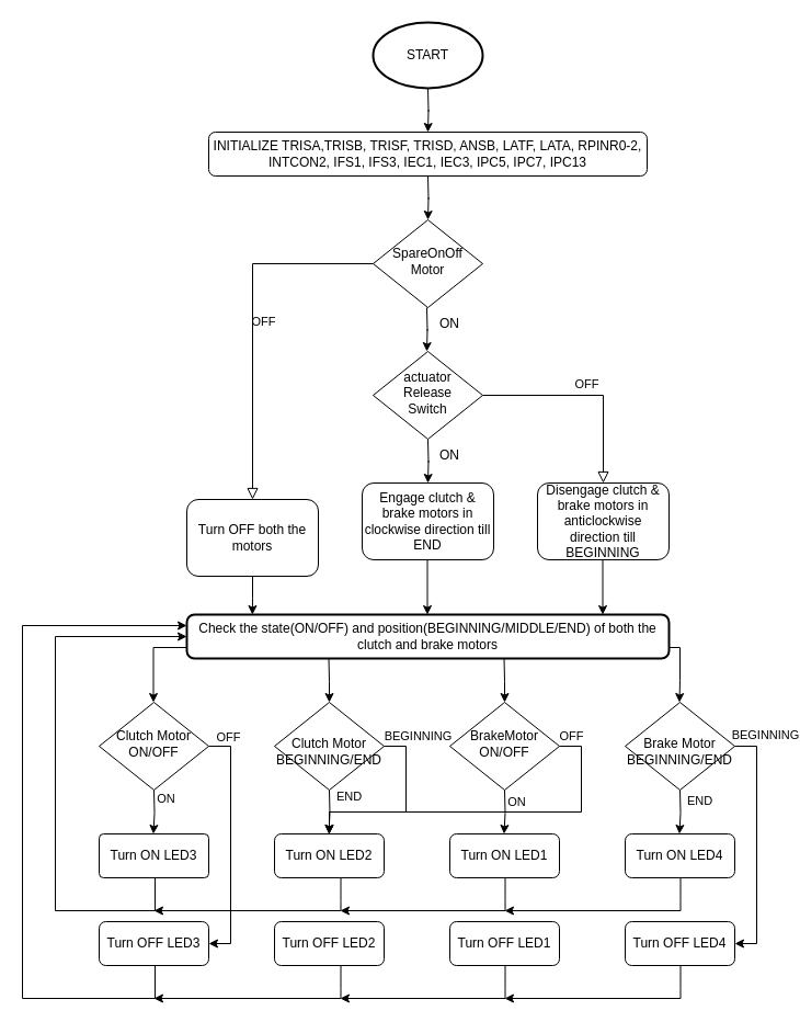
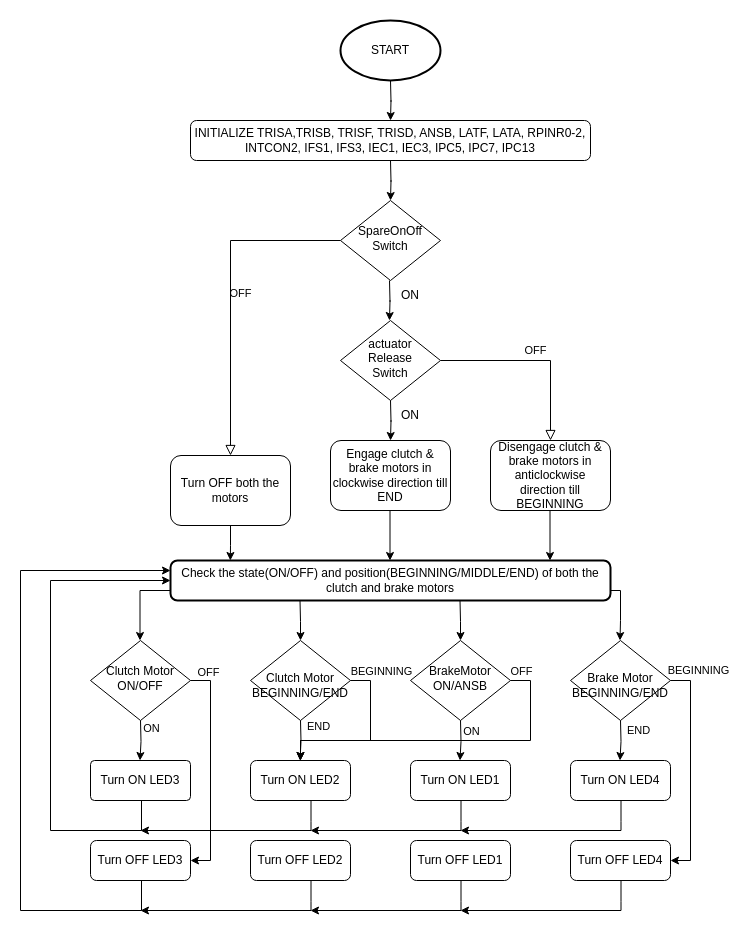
  <mxCell id="0" />
  <mxCell id="1" parent="0" />
  <mxCell id="2" value="INITIALIZE TRISA,TRISB, TRISF, TRISD, ANSB, LATF, LATA, RPINR0-2, INTCON2, IFS1, IFS3, IEC1, IEC3, IPC5, IPC7, IPC13" style="rounded=1;whiteSpace=wrap;html=1;fontSize=12;glass=0;strokeWidth=1;shadow=0;" parent="1" vertex="1"><mxGeometry x="190" y="120" width="400" height="40" as="geometry" /></mxCell>
  <mxCell id="3" value="OFF" style="edgeStyle=orthogonalEdgeStyle;rounded=0;html=1;jettySize=auto;orthogonalLoop=1;fontSize=11;endArrow=block;endFill=0;endSize=8;strokeWidth=1;shadow=0;labelBackgroundColor=none;" parent="1" source="4" target="6" edge="1"><mxGeometry y="10" relative="1" as="geometry"><mxPoint as="offset" /></mxGeometry></mxCell>
- <mxCell id="4" value="&lt;div&gt;SpareOnOff&lt;/div&gt;&lt;div&gt;Motor&lt;br&gt;&lt;/div&gt;" style="rhombus;whiteSpace=wrap;html=1;shadow=0;fontFamily=Helvetica;fontSize=12;align=center;strokeWidth=1;spacing=6;spacingTop=-4;" parent="1" vertex="1"><mxGeometry x="340" y="200" width="100" height="80" as="geometry" /></mxCell>
+ <mxCell id="4" value="&lt;div&gt;SpareOnOff&lt;/div&gt;&lt;div&gt;Switch&lt;br&gt;&lt;/div&gt;" style="rhombus;whiteSpace=wrap;html=1;shadow=0;fontFamily=Helvetica;fontSize=12;align=center;strokeWidth=1;spacing=6;spacingTop=-4;" parent="1" vertex="1"><mxGeometry x="340" y="200" width="100" height="80" as="geometry" /></mxCell>
  <mxCell id="5" value="" style="edgeStyle=orthogonalEdgeStyle;rounded=0;orthogonalLoop=1;jettySize=auto;html=1;entryX=0.136;entryY=0;entryDx=0;entryDy=0;entryPerimeter=0;" parent="1" source="6" target="11" edge="1"><mxGeometry relative="1" as="geometry" /></mxCell>
  <mxCell id="6" value="Turn OFF both the motors" style="rounded=1;whiteSpace=wrap;html=1;fontSize=12;glass=0;strokeWidth=1;shadow=0;" parent="1" vertex="1"><mxGeometry x="170" y="455" width="120" height="70" as="geometry" /></mxCell>
  <mxCell id="7" value="OFF" style="edgeStyle=orthogonalEdgeStyle;rounded=0;html=1;jettySize=auto;orthogonalLoop=1;fontSize=11;endArrow=block;endFill=0;endSize=8;strokeWidth=1;shadow=0;labelBackgroundColor=none;" parent="1" source="8" target="10" edge="1"><mxGeometry y="10" relative="1" as="geometry"><mxPoint as="offset" /></mxGeometry></mxCell>
  <mxCell id="8" value="&lt;div&gt;actuator&lt;/div&gt;&lt;div&gt;Release&lt;/div&gt;&lt;div&gt;Switch&lt;/div&gt;" style="rhombus;whiteSpace=wrap;html=1;shadow=0;fontFamily=Helvetica;fontSize=12;align=center;strokeWidth=1;spacing=6;spacingTop=-4;" parent="1" vertex="1"><mxGeometry x="340" y="320" width="100" height="80" as="geometry" /></mxCell>
  <mxCell id="9" value="Engage clutch &amp;amp; brake motors in clockwise direction till END" style="rounded=1;whiteSpace=wrap;html=1;fontSize=12;glass=0;strokeWidth=1;shadow=0;" parent="1" vertex="1"><mxGeometry x="330" y="440" width="120" height="70" as="geometry" /></mxCell>
  <mxCell id="10" value="Disengage clutch &amp;amp; brake motors in anticlockwise direction till BEGINNING" style="rounded=1;whiteSpace=wrap;html=1;fontSize=12;glass=0;strokeWidth=1;shadow=0;" parent="1" vertex="1"><mxGeometry x="490" y="440" width="120" height="70" as="geometry" /></mxCell>
  <mxCell id="11" value="Check the state(ON/OFF) and position(BEGINNING/MIDDLE/END) of both the clutch and brake motors" style="rounded=1;whiteSpace=wrap;html=1;absoluteArcSize=1;arcSize=14;strokeWidth=2;" parent="1" vertex="1"><mxGeometry x="170" y="560" width="440" height="40" as="geometry" /></mxCell>
  <mxCell id="12" value="Clutch Motor ON/OFF" style="rhombus;whiteSpace=wrap;html=1;shadow=0;fontFamily=Helvetica;fontSize=12;align=center;strokeWidth=1;spacing=6;spacingTop=-4;" parent="1" vertex="1"><mxGeometry x="90" y="640" width="100" height="80" as="geometry" /></mxCell>
  <mxCell id="13" value="&lt;div&gt;&lt;br&gt;&lt;/div&gt;&lt;div&gt;Clutch Motor&lt;/div&gt;&lt;div&gt;BEGINNING/END&lt;br&gt;&lt;/div&gt;" style="rhombus;whiteSpace=wrap;html=1;shadow=0;fontFamily=Helvetica;fontSize=12;align=center;strokeWidth=1;spacing=6;spacingTop=-4;" parent="1" vertex="1"><mxGeometry x="250" y="640" width="100" height="80" as="geometry" /></mxCell>
- <mxCell id="14" value="&lt;div&gt;BrakeMotor&lt;/div&gt;ON/OFF" style="rhombus;whiteSpace=wrap;html=1;shadow=0;fontFamily=Helvetica;fontSize=12;align=center;strokeWidth=1;spacing=6;spacingTop=-4;" parent="1" vertex="1"><mxGeometry x="410" y="640" width="100" height="80" as="geometry" /></mxCell>
+ <mxCell id="14" value="&lt;div&gt;BrakeMotor&lt;/div&gt;ON/ANSB" style="rhombus;whiteSpace=wrap;html=1;shadow=0;fontFamily=Helvetica;fontSize=12;align=center;strokeWidth=1;spacing=6;spacingTop=-4;" parent="1" vertex="1"><mxGeometry x="410" y="640" width="100" height="80" as="geometry" /></mxCell>
  <mxCell id="15" value="&lt;div&gt;&lt;br&gt;&lt;/div&gt;&lt;div&gt;Brake Motor&lt;/div&gt;BEGINNING/END" style="rhombus;whiteSpace=wrap;html=1;shadow=0;fontFamily=Helvetica;fontSize=12;align=center;strokeWidth=1;spacing=6;spacingTop=-4;" parent="1" vertex="1"><mxGeometry x="570" y="640" width="100" height="80" as="geometry" /></mxCell>
  <mxCell id="16" value="START" style="strokeWidth=2;html=1;shape=mxgraph.flowchart.start_1;whiteSpace=wrap;" parent="1" vertex="1"><mxGeometry x="340" y="20" width="100" height="60" as="geometry" /></mxCell>
  <mxCell id="17" value="Turn ON LED3" style="rounded=1;whiteSpace=wrap;html=1;fontSize=12;glass=0;strokeWidth=1;shadow=0;arcSize=10;" parent="1" vertex="1"><mxGeometry x="90" y="760" width="100" height="40" as="geometry" /></mxCell>
  <mxCell id="18" value="Turn ON LED2" style="rounded=1;whiteSpace=wrap;html=1;fontSize=12;glass=0;strokeWidth=1;shadow=0;" parent="1" vertex="1"><mxGeometry x="250" y="760" width="100" height="40" as="geometry" /></mxCell>
  <mxCell id="19" value="Turn ON LED1" style="rounded=1;whiteSpace=wrap;html=1;fontSize=12;glass=0;strokeWidth=1;shadow=0;" parent="1" vertex="1"><mxGeometry x="410" y="760" width="100" height="40" as="geometry" /></mxCell>
  <mxCell id="20" value="Turn ON LED4" style="rounded=1;whiteSpace=wrap;html=1;fontSize=12;glass=0;strokeWidth=1;shadow=0;" parent="1" vertex="1"><mxGeometry x="570" y="760" width="100" height="40" as="geometry" /></mxCell>
  <mxCell id="21" value="Turn OFF LED3" style="rounded=1;whiteSpace=wrap;html=1;fontSize=12;glass=0;strokeWidth=1;shadow=0;" parent="1" vertex="1"><mxGeometry x="90" y="840" width="100" height="40" as="geometry" /></mxCell>
  <mxCell id="22" value="Turn OFF LED2" style="rounded=1;whiteSpace=wrap;html=1;fontSize=12;glass=0;strokeWidth=1;shadow=0;" parent="1" vertex="1"><mxGeometry x="250" y="840" width="100" height="40" as="geometry" /></mxCell>
  <mxCell id="23" value="Turn OFF LED1" style="rounded=1;whiteSpace=wrap;html=1;fontSize=12;glass=0;strokeWidth=1;shadow=0;" parent="1" vertex="1"><mxGeometry x="410" y="840" width="100" height="40" as="geometry" /></mxCell>
  <mxCell id="24" value="Turn OFF LED4" style="rounded=1;whiteSpace=wrap;html=1;fontSize=12;glass=0;strokeWidth=1;shadow=0;" parent="1" vertex="1"><mxGeometry x="570" y="840" width="100" height="40" as="geometry" /></mxCell>
  <mxCell id="25" value="" style="edgeStyle=orthogonalEdgeStyle;rounded=0;orthogonalLoop=1;jettySize=auto;html=1;entryX=0.136;entryY=0;entryDx=0;entryDy=0;entryPerimeter=0;" parent="1" edge="1"><mxGeometry relative="1" as="geometry"><mxPoint x="389.5" y="510" as="sourcePoint" /><mxPoint x="389.5" y="560" as="targetPoint" /></mxGeometry></mxCell>
  <mxCell id="26" value="" style="edgeStyle=orthogonalEdgeStyle;rounded=0;orthogonalLoop=1;jettySize=auto;html=1;entryX=0.136;entryY=0;entryDx=0;entryDy=0;entryPerimeter=0;" parent="1" edge="1"><mxGeometry relative="1" as="geometry"><mxPoint x="549.5" y="510" as="sourcePoint" /><mxPoint x="549.5" y="560" as="targetPoint" /></mxGeometry></mxCell>
  <mxCell id="27" value="" style="edgeStyle=orthogonalEdgeStyle;rounded=0;orthogonalLoop=1;jettySize=auto;html=1;entryX=0.136;entryY=0;entryDx=0;entryDy=0;entryPerimeter=0;" parent="1" source="11" edge="1"><mxGeometry relative="1" as="geometry"><mxPoint x="139.5" y="590" as="sourcePoint" /><mxPoint x="139.5" y="640" as="targetPoint" /><Array as="points"><mxPoint x="140" y="590" /></Array></mxGeometry></mxCell>
  <mxCell id="28" value="" style="edgeStyle=orthogonalEdgeStyle;rounded=0;orthogonalLoop=1;jettySize=auto;html=1;entryX=0.136;entryY=0;entryDx=0;entryDy=0;entryPerimeter=0;exitX=1;exitY=0.75;exitDx=0;exitDy=0;" parent="1" source="11" edge="1"><mxGeometry relative="1" as="geometry"><mxPoint x="619.5" y="590" as="sourcePoint" /><mxPoint x="619.5" y="640" as="targetPoint" /><Array as="points"><mxPoint x="620" y="590" /><mxPoint x="620" y="620" /></Array></mxGeometry></mxCell>
  <mxCell id="29" value="" style="edgeStyle=orthogonalEdgeStyle;rounded=0;orthogonalLoop=1;jettySize=auto;html=1;" parent="1" edge="1"><mxGeometry relative="1" as="geometry"><mxPoint x="299.5" y="600" as="sourcePoint" /><mxPoint x="300" y="640" as="targetPoint" /></mxGeometry></mxCell>
  <mxCell id="30" value="" style="edgeStyle=orthogonalEdgeStyle;rounded=0;orthogonalLoop=1;jettySize=auto;html=1;" parent="1" edge="1"><mxGeometry relative="1" as="geometry"><mxPoint x="459.5" y="600" as="sourcePoint" /><mxPoint x="460" y="640" as="targetPoint" /></mxGeometry></mxCell>
  <mxCell id="31" value="" style="edgeStyle=orthogonalEdgeStyle;rounded=0;orthogonalLoop=1;jettySize=auto;html=1;entryX=0.136;entryY=0;entryDx=0;entryDy=0;entryPerimeter=0;" parent="1" edge="1"><mxGeometry relative="1" as="geometry"><mxPoint x="140" y="720" as="sourcePoint" /><mxPoint x="139.5" y="760" as="targetPoint" /></mxGeometry></mxCell>
  <mxCell id="32" value="ON" style="edgeLabel;html=1;align=center;verticalAlign=middle;resizable=0;points=[];" parent="31" vertex="1" connectable="0"><mxGeometry x="-0.657" y="-2" relative="1" as="geometry"><mxPoint x="12" as="offset" /></mxGeometry></mxCell>
  <mxCell id="33" value="" style="edgeStyle=orthogonalEdgeStyle;rounded=0;orthogonalLoop=1;jettySize=auto;html=1;entryX=0.136;entryY=0;entryDx=0;entryDy=0;entryPerimeter=0;" parent="1" edge="1"><mxGeometry relative="1" as="geometry"><mxPoint x="300" y="720" as="sourcePoint" /><mxPoint x="299.5" y="760" as="targetPoint" /></mxGeometry></mxCell>
  <mxCell id="34" value="" style="edgeStyle=orthogonalEdgeStyle;rounded=0;orthogonalLoop=1;jettySize=auto;html=1;entryX=0.136;entryY=0;entryDx=0;entryDy=0;entryPerimeter=0;" parent="1" edge="1"><mxGeometry relative="1" as="geometry"><mxPoint x="460" y="720" as="sourcePoint" /><mxPoint x="459.5" y="760" as="targetPoint" /></mxGeometry></mxCell>
  <mxCell id="35" value="" style="edgeStyle=orthogonalEdgeStyle;rounded=0;orthogonalLoop=1;jettySize=auto;html=1;entryX=0.136;entryY=0;entryDx=0;entryDy=0;entryPerimeter=0;" parent="1" edge="1"><mxGeometry relative="1" as="geometry"><mxPoint x="620" y="720" as="sourcePoint" /><mxPoint x="619.5" y="760" as="targetPoint" /></mxGeometry></mxCell>
  <mxCell id="36" value="" style="edgeStyle=orthogonalEdgeStyle;rounded=0;orthogonalLoop=1;jettySize=auto;html=1;exitX=1;exitY=0.5;exitDx=0;exitDy=0;entryX=1;entryY=0.5;entryDx=0;entryDy=0;" parent="1" source="12" target="21" edge="1"><mxGeometry relative="1" as="geometry"><mxPoint x="210" y="710" as="sourcePoint" /><mxPoint x="210" y="860" as="targetPoint" /></mxGeometry></mxCell>
  <mxCell id="37" value="" style="edgeStyle=orthogonalEdgeStyle;rounded=0;orthogonalLoop=1;jettySize=auto;html=1;exitX=1;exitY=0.5;exitDx=0;exitDy=0;" parent="1" source="13" target="18" edge="1"><mxGeometry relative="1" as="geometry"><mxPoint x="370" y="680" as="sourcePoint" /><mxPoint x="370" y="860" as="targetPoint" /></mxGeometry></mxCell>
  <mxCell id="38" value="" style="edgeStyle=orthogonalEdgeStyle;rounded=0;orthogonalLoop=1;jettySize=auto;html=1;exitX=1;exitY=0.5;exitDx=0;exitDy=0;" parent="1" source="14" target="18" edge="1"><mxGeometry relative="1" as="geometry"><mxPoint x="530" y="680" as="sourcePoint" /><mxPoint x="530" y="860" as="targetPoint" /></mxGeometry></mxCell>
  <mxCell id="39" value="" style="edgeStyle=orthogonalEdgeStyle;rounded=0;orthogonalLoop=1;jettySize=auto;html=1;exitX=1;exitY=0.5;exitDx=0;exitDy=0;entryX=1;entryY=0.5;entryDx=0;entryDy=0;" parent="1" source="15" target="24" edge="1"><mxGeometry relative="1" as="geometry"><mxPoint x="690" y="680" as="sourcePoint" /><mxPoint x="690" y="860" as="targetPoint" /></mxGeometry></mxCell>
  <mxCell id="40" value="END" style="edgeLabel;html=1;align=center;verticalAlign=middle;resizable=0;points=[];" parent="1" vertex="1" connectable="0"><mxGeometry x="320" y="740" as="geometry"><mxPoint x="-3" y="-15" as="offset" /></mxGeometry></mxCell>
  <mxCell id="41" value="ON" style="edgeLabel;html=1;align=center;verticalAlign=middle;resizable=0;points=[];" parent="1" vertex="1" connectable="0"><mxGeometry x="470" y="730" as="geometry" /></mxCell>
  <mxCell id="42" value="END" style="edgeLabel;html=1;align=center;verticalAlign=middle;resizable=0;points=[];" parent="1" vertex="1" connectable="0"><mxGeometry x="640" y="740" as="geometry"><mxPoint x="-3" y="-11" as="offset" /></mxGeometry></mxCell>
  <mxCell id="43" value="BEGINNING" style="edgeLabel;html=1;align=center;verticalAlign=middle;resizable=0;points=[];" parent="1" vertex="1" connectable="0"><mxGeometry x="690" y="676" as="geometry"><mxPoint x="7" y="-7" as="offset" /></mxGeometry></mxCell>
  <mxCell id="44" value="OFF" style="edgeLabel;html=1;align=center;verticalAlign=middle;resizable=0;points=[];" parent="1" vertex="1" connectable="0"><mxGeometry x="530" y="676" as="geometry"><mxPoint x="-10" y="-6" as="offset" /></mxGeometry></mxCell>
  <mxCell id="45" value="BEGINNING" style="edgeLabel;html=1;align=center;verticalAlign=middle;resizable=0;points=[];" parent="1" vertex="1" connectable="0"><mxGeometry x="390" y="676" as="geometry"><mxPoint x="-10" y="-6" as="offset" /></mxGeometry></mxCell>
  <mxCell id="46" value="OFF" style="edgeLabel;html=1;align=center;verticalAlign=middle;resizable=0;points=[];" parent="1" vertex="1" connectable="0"><mxGeometry x="230" y="680" as="geometry"><mxPoint x="-23" y="-9" as="offset" /></mxGeometry></mxCell>
  <mxCell id="47" value="" style="edgeStyle=orthogonalEdgeStyle;rounded=0;orthogonalLoop=1;jettySize=auto;html=1;" parent="1" edge="1"><mxGeometry relative="1" as="geometry"><mxPoint x="139.5" y="800" as="sourcePoint" /><mxPoint x="170" y="580" as="targetPoint" /><Array as="points"><mxPoint x="141" y="800" /><mxPoint x="141" y="830" /><mxPoint x="50" y="830" /><mxPoint x="50" y="580" /></Array></mxGeometry></mxCell>
  <mxCell id="48" value="" style="rounded=0;orthogonalLoop=1;jettySize=auto;html=1;edgeStyle=orthogonalEdgeStyle;" parent="1" edge="1"><mxGeometry relative="1" as="geometry"><mxPoint x="310.5" y="800" as="sourcePoint" /><mxPoint x="140" y="830" as="targetPoint" /><Array as="points"><mxPoint x="310.5" y="821" /><mxPoint x="310.5" y="821" /></Array></mxGeometry></mxCell>
  <mxCell id="49" value="" style="rounded=0;orthogonalLoop=1;jettySize=auto;html=1;edgeStyle=orthogonalEdgeStyle;" parent="1" edge="1"><mxGeometry relative="1" as="geometry"><mxPoint x="460.5" y="800" as="sourcePoint" /><mxPoint x="310" y="830" as="targetPoint" /><Array as="points"><mxPoint x="460.5" y="821" /><mxPoint x="460.5" y="821" /></Array></mxGeometry></mxCell>
  <mxCell id="50" value="" style="rounded=0;orthogonalLoop=1;jettySize=auto;html=1;edgeStyle=orthogonalEdgeStyle;" parent="1" edge="1"><mxGeometry relative="1" as="geometry"><mxPoint x="620.5" y="800" as="sourcePoint" /><mxPoint x="460" y="830" as="targetPoint" /><Array as="points"><mxPoint x="620.5" y="821" /><mxPoint x="620.5" y="821" /></Array></mxGeometry></mxCell>
  <mxCell id="51" value="" style="rounded=0;orthogonalLoop=1;jettySize=auto;html=1;edgeStyle=orthogonalEdgeStyle;" parent="1" edge="1"><mxGeometry relative="1" as="geometry"><mxPoint x="620.5" y="880" as="sourcePoint" /><mxPoint x="460" y="910" as="targetPoint" /><Array as="points"><mxPoint x="620.5" y="901" /><mxPoint x="620.5" y="901" /></Array></mxGeometry></mxCell>
  <mxCell id="52" value="" style="rounded=0;orthogonalLoop=1;jettySize=auto;html=1;edgeStyle=orthogonalEdgeStyle;" parent="1" edge="1"><mxGeometry relative="1" as="geometry"><mxPoint x="460.5" y="880" as="sourcePoint" /><mxPoint x="310" y="910" as="targetPoint" /><Array as="points"><mxPoint x="460.5" y="901" /><mxPoint x="460.5" y="901" /></Array></mxGeometry></mxCell>
  <mxCell id="53" value="" style="rounded=0;orthogonalLoop=1;jettySize=auto;html=1;edgeStyle=orthogonalEdgeStyle;" parent="1" edge="1"><mxGeometry relative="1" as="geometry"><mxPoint x="310.5" y="880" as="sourcePoint" /><mxPoint x="140" y="910" as="targetPoint" /><Array as="points"><mxPoint x="310.5" y="901" /><mxPoint x="310.5" y="901" /></Array></mxGeometry></mxCell>
  <mxCell id="54" value="" style="edgeStyle=orthogonalEdgeStyle;rounded=0;orthogonalLoop=1;jettySize=auto;html=1;entryX=0;entryY=0.25;entryDx=0;entryDy=0;" parent="1" target="11" edge="1"><mxGeometry relative="1" as="geometry"><mxPoint x="139.5" y="880" as="sourcePoint" /><mxPoint x="170" y="660" as="targetPoint" /><Array as="points"><mxPoint x="141" y="880" /><mxPoint x="141" y="910" /><mxPoint x="20" y="910" /><mxPoint x="20" y="570" /></Array></mxGeometry></mxCell>
  <mxCell id="55" value="" style="edgeStyle=orthogonalEdgeStyle;rounded=0;orthogonalLoop=1;jettySize=auto;html=1;entryX=0.136;entryY=0;entryDx=0;entryDy=0;entryPerimeter=0;" edge="1" parent="1"><mxGeometry relative="1" as="geometry"><mxPoint x="390" y="160" as="sourcePoint" /><mxPoint x="390" y="200" as="targetPoint" /></mxGeometry></mxCell>
  <mxCell id="56" value="" style="edgeStyle=orthogonalEdgeStyle;rounded=0;orthogonalLoop=1;jettySize=auto;html=1;entryX=0.136;entryY=0;entryDx=0;entryDy=0;entryPerimeter=0;" edge="1" parent="1"><mxGeometry relative="1" as="geometry"><mxPoint x="389" y="280" as="sourcePoint" /><mxPoint x="389" y="320" as="targetPoint" /></mxGeometry></mxCell>
  <mxCell id="57" value="" style="edgeStyle=orthogonalEdgeStyle;rounded=0;orthogonalLoop=1;jettySize=auto;html=1;entryX=0.136;entryY=0;entryDx=0;entryDy=0;entryPerimeter=0;" edge="1" parent="1"><mxGeometry relative="1" as="geometry"><mxPoint x="390" y="400" as="sourcePoint" /><mxPoint x="390" y="440" as="targetPoint" /></mxGeometry></mxCell>
  <mxCell id="58" value="" style="edgeStyle=orthogonalEdgeStyle;rounded=0;orthogonalLoop=1;jettySize=auto;html=1;entryX=0.136;entryY=0;entryDx=0;entryDy=0;entryPerimeter=0;" edge="1" parent="1"><mxGeometry relative="1" as="geometry"><mxPoint x="390" y="80" as="sourcePoint" /><mxPoint x="390" y="120" as="targetPoint" /></mxGeometry></mxCell>
  <mxCell id="59" value="ON" style="text;html=1;align=center;verticalAlign=middle;whiteSpace=wrap;rounded=0;" vertex="1" parent="1"><mxGeometry x="380" y="400" width="60" height="30" as="geometry" /></mxCell>
  <mxCell id="60" value="ON" style="text;html=1;align=center;verticalAlign=middle;whiteSpace=wrap;rounded=0;" vertex="1" parent="1"><mxGeometry x="380" y="280" width="60" height="30" as="geometry" /></mxCell>
